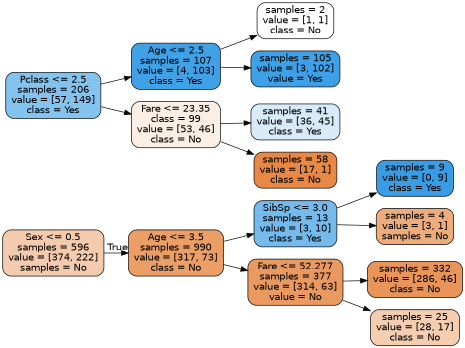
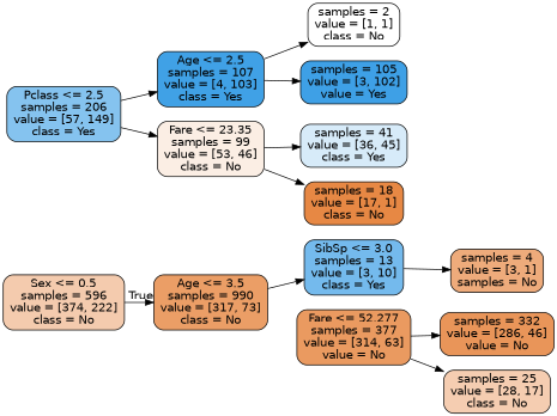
  digraph {
    rankdir=LR
    node [color=black fontname=helvetica shape=box style="filled, rounded"]
    edge [fontname=helvetica]
-   n1 [fillcolor="#e5813968" label="Sex <= 0.5\nsamples = 596\nvalue = [374, 222]\nsamples = No"]
+   n1 [fillcolor="#e5813968" label="Sex <= 0.5\nsamples = 596\nvalue = [374, 222]\nclass = No"]
    n2 [fillcolor="#e58139c4" label="Age <= 3.5\nsamples = 990\nvalue = [317, 73]\nclass = No"]
    n3 [fillcolor="#399de5b3" label="SibSp <= 3.0\nsamples = 13\nvalue = [3, 10]\nclass = Yes"]
    n4 [fillcolor="#e58139cc" label="Fare <= 52.277\nsamples = 377\nvalue = [314, 63]\nvalue = No"]
    n5 [fillcolor="#399de59d" label="Pclass <= 2.5\nsamples = 206\nvalue = [57, 149]\nclass = Yes"]
    n6 [fillcolor="#399de5f5" label="Age <= 2.5\nsamples = 107\nvalue = [4, 103]\nclass = Yes"]
-   n7 [fillcolor="#e5813922" label="Fare <= 23.35\nclass = 99\nvalue = [53, 46]\nclass = No"]
-   n8 [fillcolor="#399de5ff" label="samples = 9\nvalue = [0, 9]\nclass = Yes"]
+   n7 [fillcolor="#e5813922" label="Fare <= 23.35\nsamples = 99\nvalue = [53, 46]\nclass = No"]
    n9 [fillcolor="#e58139aa" label="samples = 4\nvalue = [3, 1]\nsamples = No"]
-   n10 [fillcolor="#e58139d6" label="samples = 332\nvalue = [286, 46]\nclass = No"]
+   n10 [fillcolor="#e58139d6" label="samples = 332\nvalue = [286, 46]\nvalue = No"]
    n11 [fillcolor="#e5813964" label="samples = 25\nvalue = [28, 17]\nclass = No"]
    n12 [fillcolor="#e5813900" label="samples = 2\nvalue = [1, 1]\nclass = No"]
    n13 [fillcolor="#399de5f8" label="samples = 105\nvalue = [3, 102]\nvalue = Yes"]
    n14 [fillcolor="#399de533" label="samples = 41\nvalue = [36, 45]\nclass = Yes"]
-   n15 [fillcolor="#e58139f0" label="samples = 58\nvalue = [17, 1]\nclass = No"]
+   n15 [fillcolor="#e58139f0" label="samples = 18\nvalue = [17, 1]\nclass = No"]
    n1 -> n2 [headlabel=True labelangle=45 labeldistance=2.5]
    n2 -> n3
-   n2 -> n4
-   n3 -> n8
    n3 -> n9
    n4 -> n10
    n4 -> n11
    n5 -> n6
    n5 -> n7
    n6 -> n12
    n6 -> n13
    n7 -> n14
    n7 -> n15
  }
